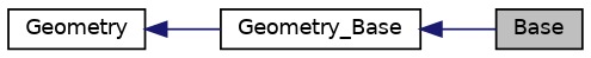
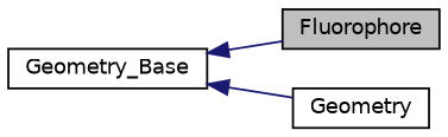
  digraph {
    rankdir=LR
    node [color=black fillcolor=white fontname=Helvetica fontsize=10 shape=record style=filled]
    edge [color=midnightblue dir=back fontname=Helvetica fontsize=10 labelfontname=Helvetica labelfontsize=10 style=solid]
-   n1 [fillcolor=grey75 fontcolor=black height=0.2 label=Base width=0.4]
+   n1 [fillcolor=grey75 fontcolor=black height=0.2 label=Fluorophore width=0.4]
    n2 [height=0.2 label=Geometry_Base width=0.4]
    n3 [height=0.2 label=Geometry width=0.4]
    n2 -> n1
-   n3 -> n2
+   n2 -> n3
  }
